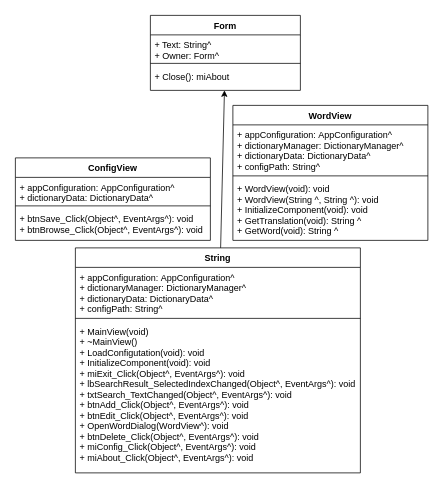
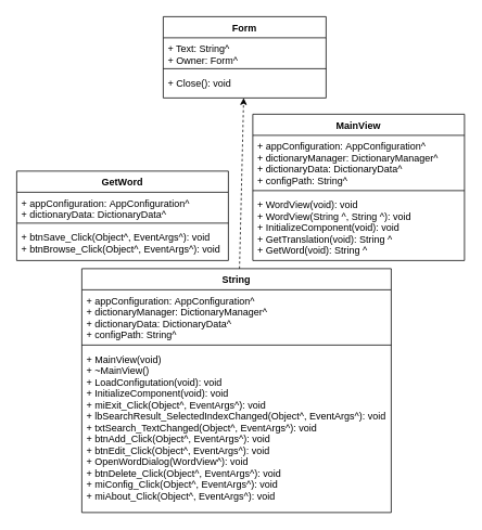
  <mxCell id="0" />
  <mxCell id="1" parent="0" />
  <mxCell id="2" value="Form" style="swimlane;fontStyle=1;align=center;verticalAlign=top;childLayout=stackLayout;horizontal=1;startSize=26;horizontalStack=0;resizeParent=1;resizeParentMax=0;resizeLast=0;collapsible=1;marginBottom=0;" parent="1" vertex="1"><mxGeometry x="200" y="20" width="200" height="100" as="geometry"><mxRectangle x="330" y="30" width="60" height="26" as="alternateBounds" /></mxGeometry></mxCell>
  <mxCell id="3" value="+ Text: String^&#10;+ Owner: Form^" style="text;strokeColor=none;fillColor=none;align=left;verticalAlign=top;spacingLeft=4;spacingRight=4;overflow=hidden;rotatable=0;points=[[0,0.5],[1,0.5]];portConstraint=eastwest;" parent="2" vertex="1"><mxGeometry y="26" width="200" height="34" as="geometry" /></mxCell>
  <mxCell id="4" value="" style="line;strokeWidth=1;fillColor=none;align=left;verticalAlign=middle;spacingTop=-1;spacingLeft=3;spacingRight=3;rotatable=0;labelPosition=right;points=[];portConstraint=eastwest;" parent="2" vertex="1"><mxGeometry y="60" width="200" height="8" as="geometry" /></mxCell>
- <mxCell id="5" value="+ Close(): miAbout" style="text;strokeColor=none;fillColor=none;align=left;verticalAlign=top;spacingLeft=4;spacingRight=4;overflow=hidden;rotatable=0;points=[[0,0.5],[1,0.5]];portConstraint=eastwest;" parent="2" vertex="1"><mxGeometry y="68" width="200" height="32" as="geometry" /></mxCell>
- <mxCell id="6" style="edgeStyle=none;html=1;" parent="1" source="7" target="2" edge="1"><mxGeometry relative="1" as="geometry" /></mxCell>
+ <mxCell id="5" value="+ Close(): void" style="text;strokeColor=none;fillColor=none;align=left;verticalAlign=top;spacingLeft=4;spacingRight=4;overflow=hidden;rotatable=0;points=[[0,0.5],[1,0.5]];portConstraint=eastwest;" parent="2" vertex="1"><mxGeometry y="68" width="200" height="32" as="geometry" /></mxCell>
+ <mxCell id="6" style="edgeStyle=none;html=1;dashed=1;" parent="1" source="7" target="2" edge="1"><mxGeometry relative="1" as="geometry" /></mxCell>
  <mxCell id="7" value="String" style="swimlane;fontStyle=1;align=center;verticalAlign=top;childLayout=stackLayout;horizontal=1;startSize=26;horizontalStack=0;resizeParent=1;resizeParentMax=0;resizeLast=0;collapsible=1;marginBottom=0;" parent="1" vertex="1"><mxGeometry x="100" y="330" width="380" height="300" as="geometry"><mxRectangle x="260" y="220" width="90" height="26" as="alternateBounds" /></mxGeometry></mxCell>
  <mxCell id="8" value="+ appConfiguration: AppConfiguration^&#10;+ dictionaryManager: DictionaryManager^&#10;+ dictionaryData: DictionaryData^&#10;+ configPath: String^" style="text;strokeColor=none;fillColor=none;align=left;verticalAlign=top;spacingLeft=4;spacingRight=4;overflow=hidden;rotatable=0;points=[[0,0.5],[1,0.5]];portConstraint=eastwest;" parent="7" vertex="1"><mxGeometry y="26" width="380" height="64" as="geometry" /></mxCell>
  <mxCell id="9" value="" style="line;strokeWidth=1;fillColor=none;align=left;verticalAlign=middle;spacingTop=-1;spacingLeft=3;spacingRight=3;rotatable=0;labelPosition=right;points=[];portConstraint=eastwest;" parent="7" vertex="1"><mxGeometry y="90" width="380" height="8" as="geometry" /></mxCell>
  <mxCell id="10" value="+ MainView(void)&#10;+ ~MainView()&#10;+ LoadConfigutation(void): void&#10;+ InitializeComponent(void): void&#10;+ miExit_Click(Object^, EventArgs^): void&#10;+ lbSearchResult_SelectedIndexChanged(Object^, EventArgs^): void&#10;+ txtSearch_TextChanged(Object^, EventArgs^): void&#10;+ btnAdd_Click(Object^, EventArgs^): void&#10;+ btnEdit_Click(Object^, EventArgs^): void&#10;+ OpenWordDialog(WordView^): void&#10;+ btnDelete_Click(Object^, EventArgs^): void&#10;+ miConfig_Click(Object^, EventArgs^): void&#10;+ miAbout_Click(Object^, EventArgs^): void " style="text;strokeColor=none;fillColor=none;align=left;verticalAlign=top;spacingLeft=4;spacingRight=4;overflow=hidden;rotatable=0;points=[[0,0.5],[1,0.5]];portConstraint=eastwest;" parent="7" vertex="1"><mxGeometry y="98" width="380" height="202" as="geometry" /></mxCell>
- <mxCell id="11" value="ConfigView&#10;" style="swimlane;fontStyle=1;align=center;verticalAlign=top;childLayout=stackLayout;horizontal=1;startSize=26;horizontalStack=0;resizeParent=1;resizeParentMax=0;resizeLast=0;collapsible=1;marginBottom=0;" parent="1" vertex="1"><mxGeometry x="20" y="210" width="260" height="110" as="geometry"><mxRectangle x="150" y="150" width="100" height="26" as="alternateBounds" /></mxGeometry></mxCell>
+ <mxCell id="11" value="GetWord&#10;" style="swimlane;fontStyle=1;align=center;verticalAlign=top;childLayout=stackLayout;horizontal=1;startSize=26;horizontalStack=0;resizeParent=1;resizeParentMax=0;resizeLast=0;collapsible=1;marginBottom=0;" parent="1" vertex="1"><mxGeometry x="20" y="210" width="260" height="110" as="geometry"><mxRectangle x="150" y="150" width="100" height="26" as="alternateBounds" /></mxGeometry></mxCell>
  <mxCell id="12" value="+ appConfiguration: AppConfiguration^&#10;+ dictionaryData: DictionaryData^" style="text;strokeColor=none;fillColor=none;align=left;verticalAlign=top;spacingLeft=4;spacingRight=4;overflow=hidden;rotatable=0;points=[[0,0.5],[1,0.5]];portConstraint=eastwest;" parent="11" vertex="1"><mxGeometry y="26" width="260" height="34" as="geometry" /></mxCell>
  <mxCell id="13" value="" style="line;strokeWidth=1;fillColor=none;align=left;verticalAlign=middle;spacingTop=-1;spacingLeft=3;spacingRight=3;rotatable=0;labelPosition=right;points=[];portConstraint=eastwest;" parent="11" vertex="1"><mxGeometry y="60" width="260" height="8" as="geometry" /></mxCell>
  <mxCell id="14" value="+ btnSave_Click(Object^, EventArgs^): void&#10;+ btnBrowse_Click(Object^, EventArgs^): void" style="text;strokeColor=none;fillColor=none;align=left;verticalAlign=top;spacingLeft=4;spacingRight=4;overflow=hidden;rotatable=0;points=[[0,0.5],[1,0.5]];portConstraint=eastwest;" parent="11" vertex="1"><mxGeometry y="68" width="260" height="42" as="geometry" /></mxCell>
- <mxCell id="15" value="WordView" style="swimlane;fontStyle=1;align=center;verticalAlign=top;childLayout=stackLayout;horizontal=1;startSize=26;horizontalStack=0;resizeParent=1;resizeParentMax=0;resizeLast=0;collapsible=1;marginBottom=0;" parent="1" vertex="1"><mxGeometry x="310" y="140" width="260" height="180" as="geometry"><mxRectangle x="480" y="150" width="90" height="26" as="alternateBounds" /></mxGeometry></mxCell>
+ <mxCell id="15" value="MainView" style="swimlane;fontStyle=1;align=center;verticalAlign=top;childLayout=stackLayout;horizontal=1;startSize=26;horizontalStack=0;resizeParent=1;resizeParentMax=0;resizeLast=0;collapsible=1;marginBottom=0;" parent="1" vertex="1"><mxGeometry x="310" y="140" width="260" height="180" as="geometry"><mxRectangle x="480" y="150" width="90" height="26" as="alternateBounds" /></mxGeometry></mxCell>
  <mxCell id="16" value="+ appConfiguration: AppConfiguration^&#10;+ dictionaryManager: DictionaryManager^&#10;+ dictionaryData: DictionaryData^&#10;+ configPath: String^" style="text;strokeColor=none;fillColor=none;align=left;verticalAlign=top;spacingLeft=4;spacingRight=4;overflow=hidden;rotatable=0;points=[[0,0.5],[1,0.5]];portConstraint=eastwest;" parent="15" vertex="1"><mxGeometry y="26" width="260" height="64" as="geometry" /></mxCell>
  <mxCell id="17" value="" style="line;strokeWidth=1;fillColor=none;align=left;verticalAlign=middle;spacingTop=-1;spacingLeft=3;spacingRight=3;rotatable=0;labelPosition=right;points=[];portConstraint=eastwest;" parent="15" vertex="1"><mxGeometry y="90" width="260" height="8" as="geometry" /></mxCell>
  <mxCell id="18" value="+ WordView(void): void&#10;+ WordView(String ^, String ^): void&#10;+ InitializeComponent(void): void&#10;+ GetTranslation(void): String ^&#10;+ GetWord(void): String ^" style="text;strokeColor=none;fillColor=none;align=left;verticalAlign=top;spacingLeft=4;spacingRight=4;overflow=hidden;rotatable=0;points=[[0,0.5],[1,0.5]];portConstraint=eastwest;" parent="15" vertex="1"><mxGeometry y="98" width="260" height="82" as="geometry" /></mxCell>
